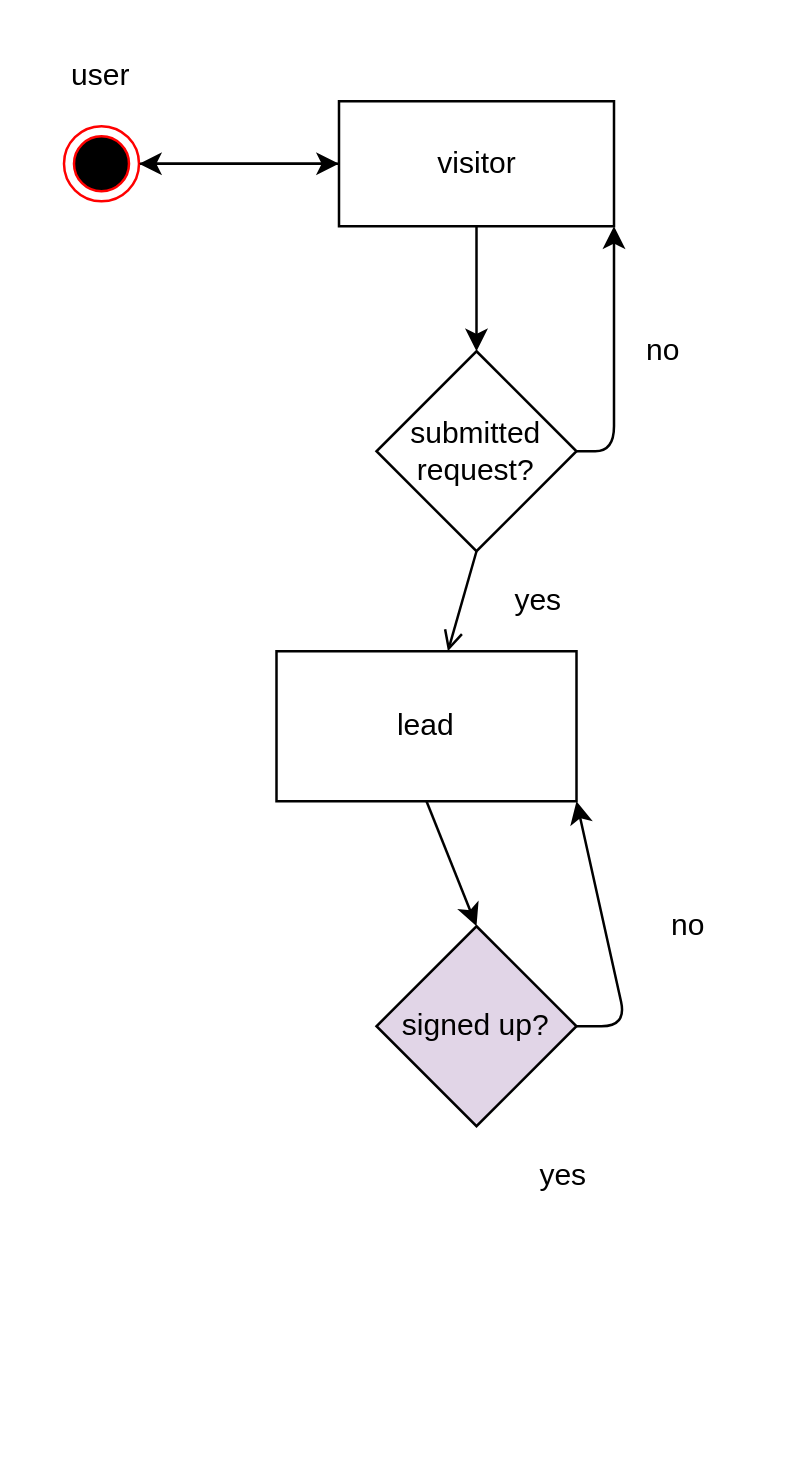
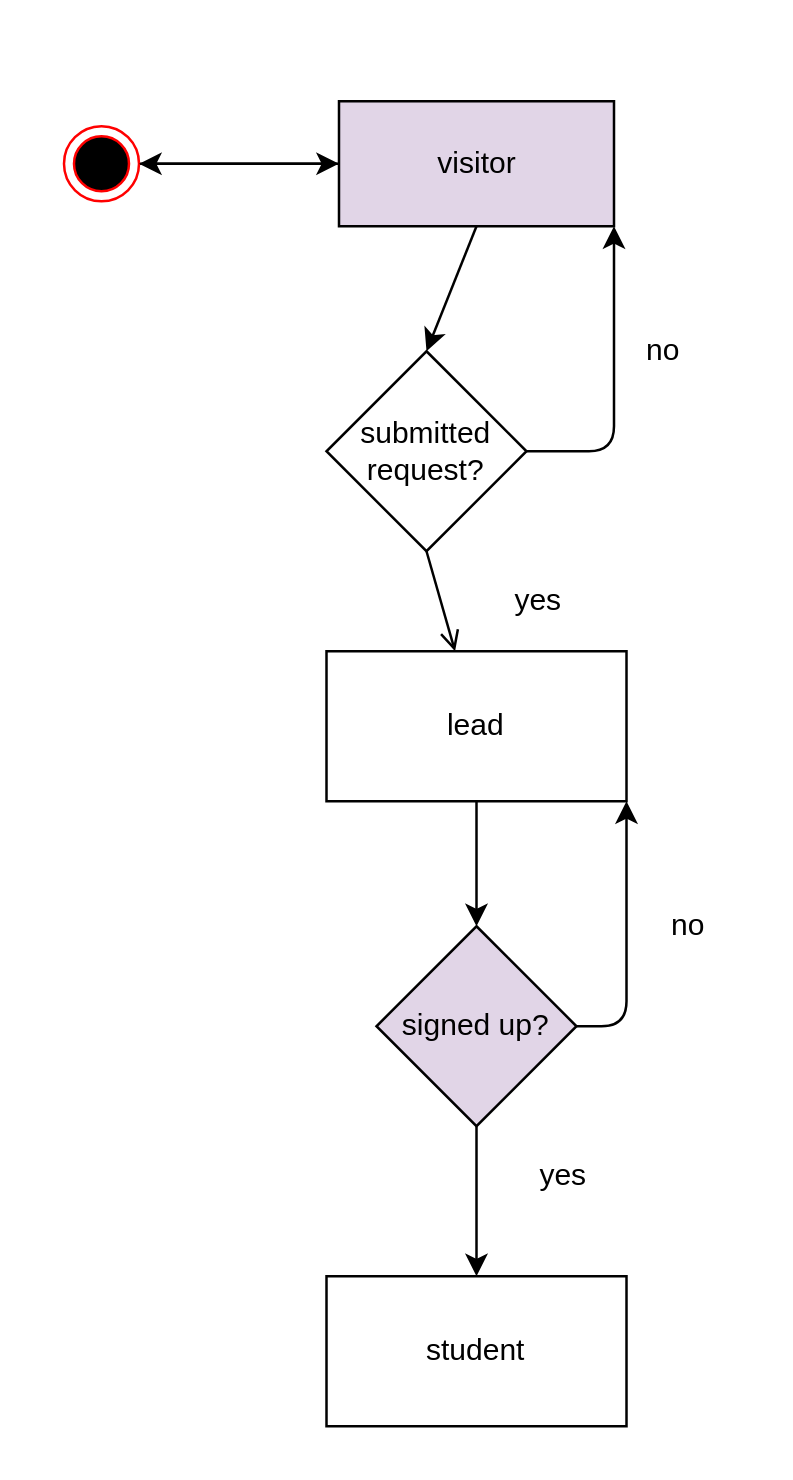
  <mxCell id="0" />
  <mxCell id="1" parent="0" />
  <mxCell id="2" value="" style="edgeStyle=orthogonalEdgeStyle;rounded=0;orthogonalLoop=1;jettySize=auto;html=1;" edge="1" parent="1" source="3"><mxGeometry relative="1" as="geometry"><mxPoint x="135" y="65" as="targetPoint" /></mxGeometry></mxCell>
  <mxCell id="3" value="" style="ellipse;html=1;shape=endState;fillColor=#000000;strokeColor=#ff0000;" vertex="1" parent="1"><mxGeometry x="25" y="50" width="30" height="30" as="geometry" /></mxCell>
  <mxCell id="4" value="" style="edgeStyle=orthogonalEdgeStyle;rounded=0;orthogonalLoop=1;jettySize=auto;html=1;exitX=0;exitY=0.5;exitDx=0;exitDy=0;" edge="1" parent="1" source="5" target="3"><mxGeometry relative="1" as="geometry" /></mxCell>
- <mxCell id="5" value="visitor" style="html=1;" vertex="1" parent="1"><mxGeometry x="135" y="40" width="110" height="50" as="geometry" /></mxCell>
- <mxCell id="6" value="user" style="text;html=1;strokeColor=none;fillColor=none;align=center;verticalAlign=middle;whiteSpace=wrap;rounded=0;" vertex="1" parent="1"><mxGeometry x="20" y="20" width="40" height="20" as="geometry" /></mxCell>
- <mxCell id="7" value="&lt;div&gt;submitted&lt;/div&gt;&lt;div&gt;request?&lt;br&gt;&lt;/div&gt;" style="rhombus;whiteSpace=wrap;html=1;" vertex="1" parent="1"><mxGeometry x="150" y="140" width="80" height="80" as="geometry" /></mxCell>
+ <mxCell id="5" value="visitor" style="html=1;fillColor=#e1d5e7;" vertex="1" parent="1"><mxGeometry x="135" y="40" width="110" height="50" as="geometry" /></mxCell>
+ <mxCell id="7" value="&lt;div&gt;submitted&lt;/div&gt;&lt;div&gt;request?&lt;br&gt;&lt;/div&gt;" style="rhombus;whiteSpace=wrap;html=1;" vertex="1" parent="1"><mxGeometry x="130" y="140" width="80" height="80" as="geometry" /></mxCell>
  <mxCell id="8" value="" style="endArrow=classic;html=1;exitX=0.5;exitY=1;exitDx=0;exitDy=0;entryX=0.5;entryY=0;entryDx=0;entryDy=0;" edge="1" parent="1" source="5" target="7"><mxGeometry width="50" height="50" relative="1" as="geometry"><mxPoint x="325" y="380" as="sourcePoint" /><mxPoint x="375" y="330" as="targetPoint" /></mxGeometry></mxCell>
  <mxCell id="9" value="" style="endArrow=classic;html=1;exitX=1;exitY=0.5;exitDx=0;exitDy=0;entryX=1;entryY=1;entryDx=0;entryDy=0;" edge="1" parent="1" source="7" target="5"><mxGeometry width="50" height="50" relative="1" as="geometry"><mxPoint x="325" y="380" as="sourcePoint" /><mxPoint x="375" y="330" as="targetPoint" /><Array as="points"><mxPoint x="245" y="180" /></Array></mxGeometry></mxCell>
  <mxCell id="10" value="" style="endArrow=open;html=1;exitX=0.5;exitY=1;exitDx=0;exitDy=0;" edge="1" parent="1" source="7" target="11"><mxGeometry width="50" height="50" relative="1" as="geometry"><mxPoint x="325" y="380" as="sourcePoint" /><mxPoint x="375" y="330" as="targetPoint" /></mxGeometry></mxCell>
- <mxCell id="11" value="lead" style="rounded=0;whiteSpace=wrap;html=1;" vertex="1" parent="1"><mxGeometry x="110" y="260" width="120" height="60" as="geometry" /></mxCell>
+ <mxCell id="11" value="lead" style="rounded=0;whiteSpace=wrap;html=1;" vertex="1" parent="1"><mxGeometry x="130" y="260" width="120" height="60" as="geometry" /></mxCell>
  <mxCell id="12" value="signed up?" style="rhombus;whiteSpace=wrap;html=1;fillColor=#e1d5e7;" vertex="1" parent="1"><mxGeometry x="150" y="370" width="80" height="80" as="geometry" /></mxCell>
  <mxCell id="13" value="" style="endArrow=classic;html=1;exitX=0.5;exitY=1;exitDx=0;exitDy=0;entryX=0.5;entryY=0;entryDx=0;entryDy=0;" edge="1" parent="1" source="11" target="12"><mxGeometry width="50" height="50" relative="1" as="geometry"><mxPoint x="325" y="380" as="sourcePoint" /><mxPoint x="375" y="330" as="targetPoint" /></mxGeometry></mxCell>
+ <mxCell id="14" value="student" style="rounded=0;whiteSpace=wrap;html=1;" vertex="1" parent="1"><mxGeometry x="130" y="510" width="120" height="60" as="geometry" /></mxCell>
+ <mxCell id="15" value="" style="endArrow=classic;html=1;exitX=0.5;exitY=1;exitDx=0;exitDy=0;" edge="1" parent="1" source="12" target="14"><mxGeometry width="50" height="50" relative="1" as="geometry"><mxPoint x="325" y="380" as="sourcePoint" /><mxPoint x="375" y="330" as="targetPoint" /></mxGeometry></mxCell>
  <mxCell id="16" value="" style="endArrow=classic;html=1;exitX=1;exitY=0.5;exitDx=0;exitDy=0;entryX=1;entryY=1;entryDx=0;entryDy=0;" edge="1" parent="1" source="12" target="11"><mxGeometry width="50" height="50" relative="1" as="geometry"><mxPoint x="325" y="380" as="sourcePoint" /><mxPoint x="375" y="330" as="targetPoint" /><Array as="points"><mxPoint x="250" y="410" /></Array></mxGeometry></mxCell>
  <mxCell id="17" value="no" style="text;html=1;strokeColor=none;fillColor=none;align=center;verticalAlign=middle;whiteSpace=wrap;rounded=0;" vertex="1" parent="1"><mxGeometry x="245" y="130" width="40" height="20" as="geometry" /></mxCell>
  <mxCell id="18" value="yes" style="text;html=1;strokeColor=none;fillColor=none;align=center;verticalAlign=middle;whiteSpace=wrap;rounded=0;" vertex="1" parent="1"><mxGeometry x="195" y="230" width="40" height="20" as="geometry" /></mxCell>
  <mxCell id="19" value="no" style="text;html=1;strokeColor=none;fillColor=none;align=center;verticalAlign=middle;whiteSpace=wrap;rounded=0;" vertex="1" parent="1"><mxGeometry x="255" y="360" width="40" height="20" as="geometry" /></mxCell>
  <mxCell id="20" value="yes" style="text;html=1;strokeColor=none;fillColor=none;align=center;verticalAlign=middle;whiteSpace=wrap;rounded=0;" vertex="1" parent="1"><mxGeometry x="205" y="460" width="40" height="20" as="geometry" /></mxCell>
